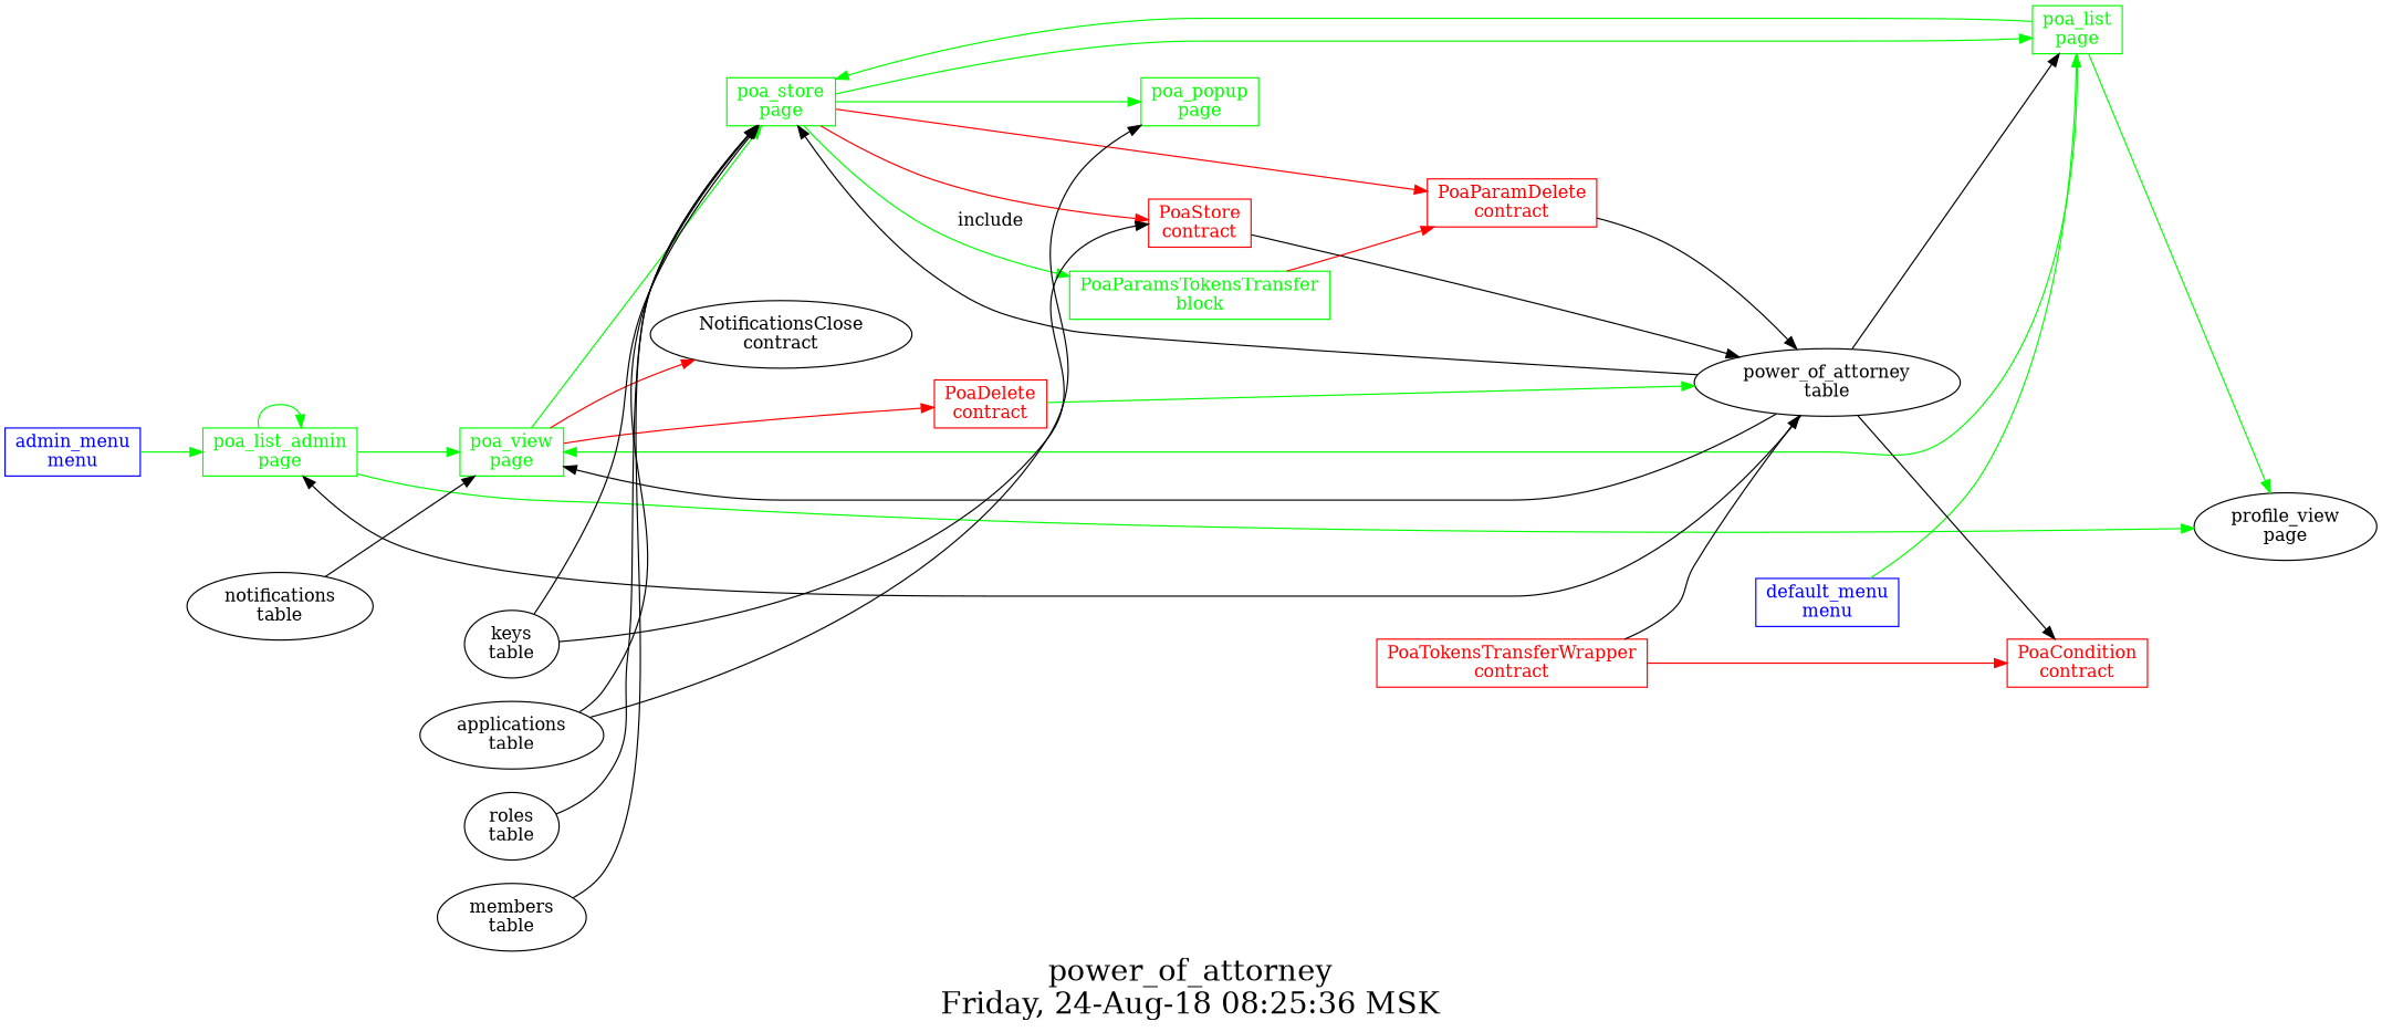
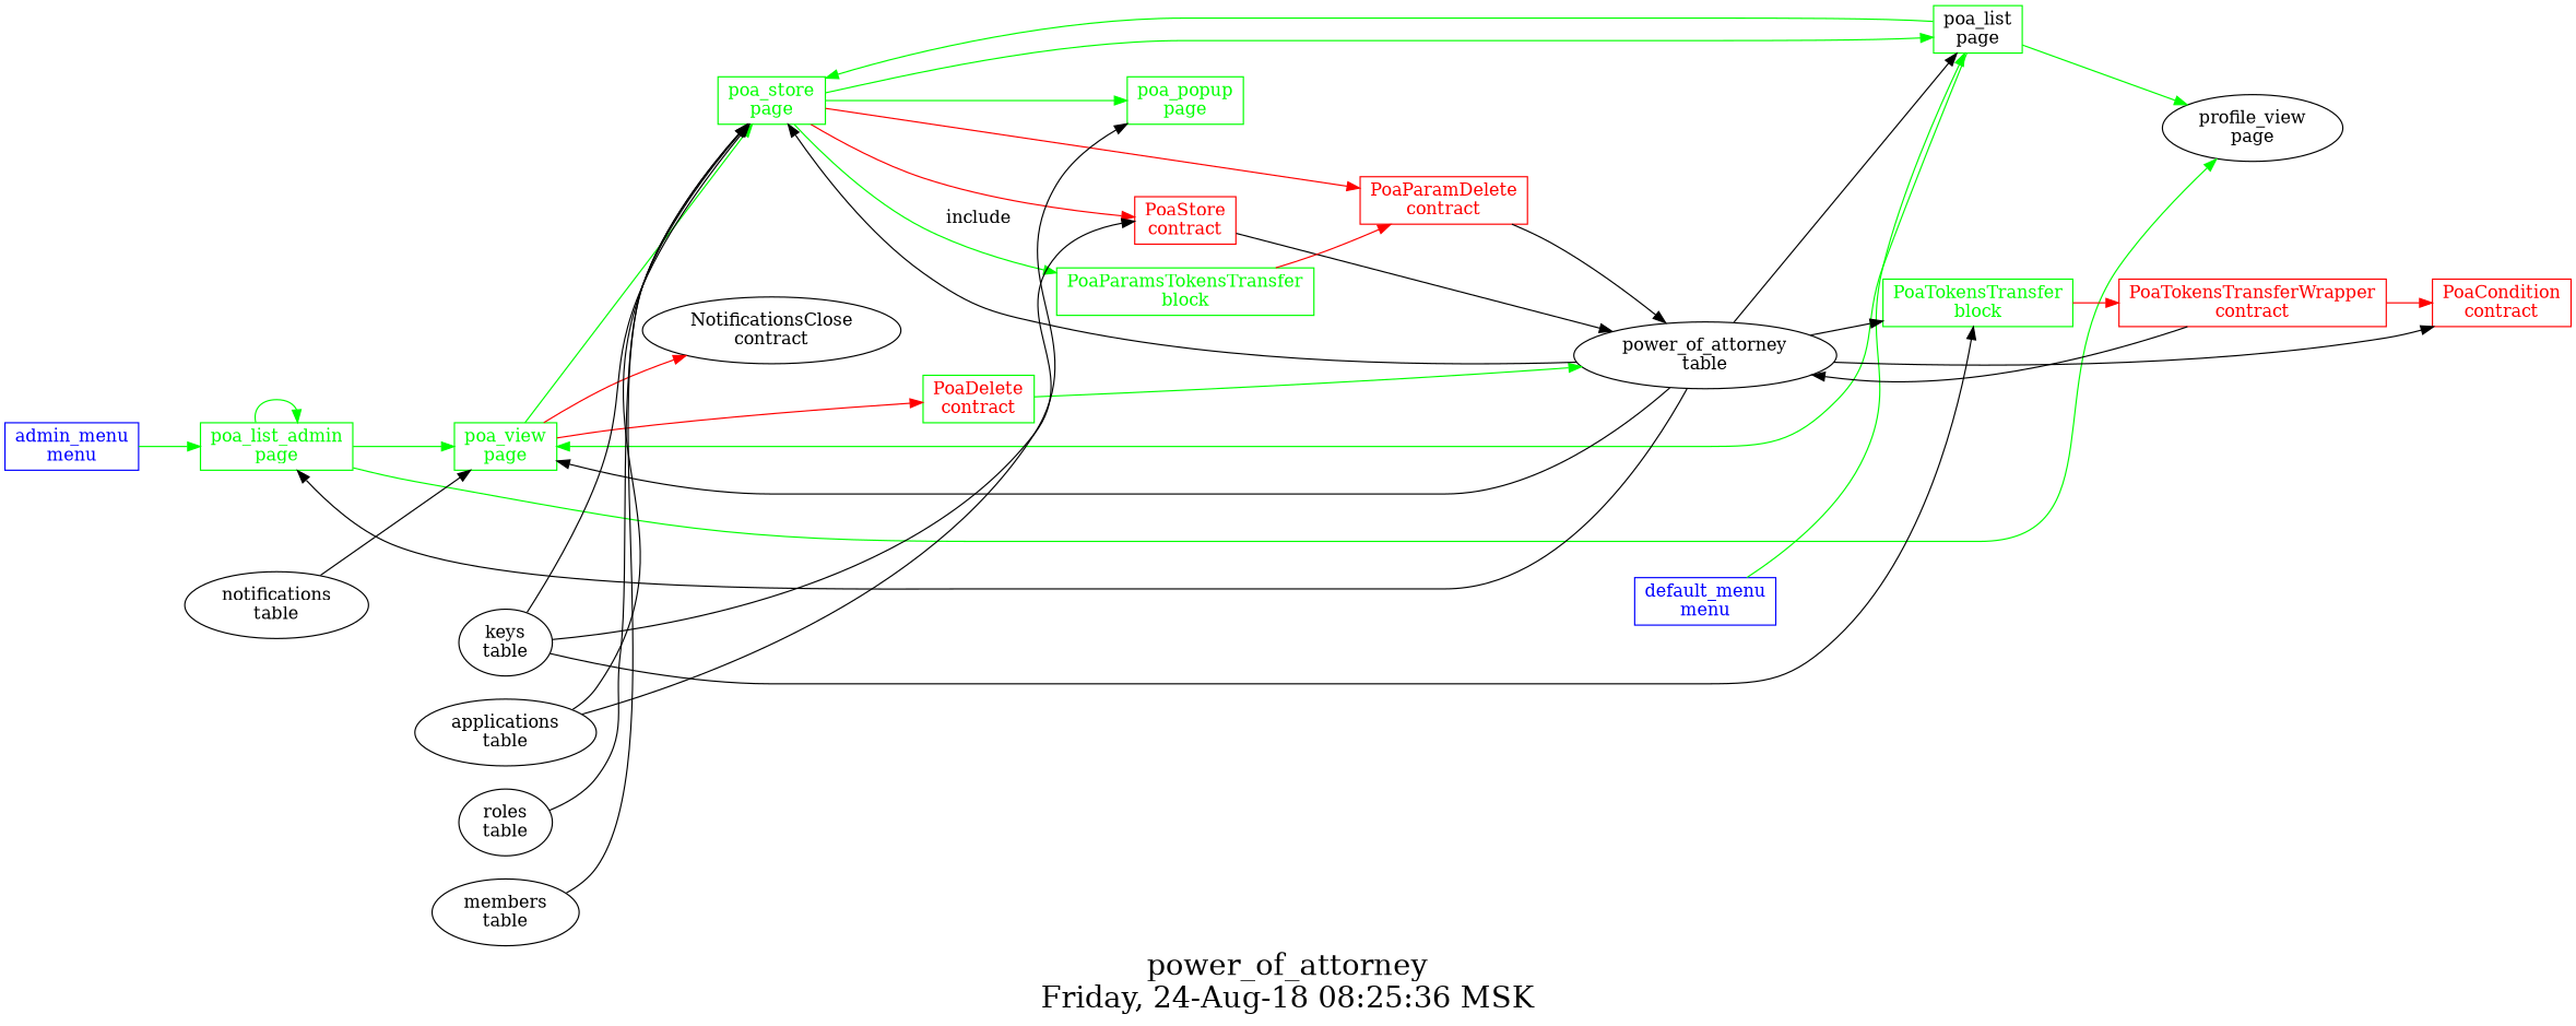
  digraph {
    fontsize=24
    label="power_of_attorney\nFriday, 24-Aug-18 08:25:36 MSK"
    nojustify=true
    ordering=out
    rankdir=LR
    node [shape=record]
    "admin_menu\nmenu" [color=blue fontcolor=blue group=menus]
    "poa_list_admin\npage" [color=green fontcolor=green group=pages]
    "poa_view\npage" [color=green fontcolor=green group=pages]
    "profile_view\npage" [shape=""]
    "poa_store\npage" [color=green fontcolor=green group=pages]
    "NotificationsClose\ncontract" [shape=""]
-   "PoaDelete\ncontract" [color=red fontcolor=red group=contracts]
+   "PoaDelete\ncontract" [color=green fontcolor=red group=contracts]
    "default_menu\nmenu" [color=blue fontcolor=blue group=menus]
-   "poa_list\npage" [color=green fontcolor=green group=pages]
+   "poa_list\npage" [color=green fontcolor=black group=pages]
    "poa_popup\npage" [color=green fontcolor=green group=pages]
    "PoaParamDelete\ncontract" [color=red fontcolor=red group=contracts]
    "PoaStore\ncontract" [color=red fontcolor=red group=contracts]
    "PoaParamsTokensTransfer\nblock" [color=green fontcolor=green group=blocks]
    "power_of_attorney\ntable" [group=tables shape=""]
+   "PoaTokensTransfer\nblock" [color=green fontcolor=green group=blocks]
    "PoaCondition\ncontract" [color=red fontcolor=red group=contracts]
    "PoaTokensTransferWrapper\ncontract" [color=red fontcolor=red group=contracts]
    "applications\ntable" [shape=""]
    "roles\ntable" [shape=""]
    "keys\ntable" [shape=""]
    "members\ntable" [shape=""]
    "notifications\ntable" [shape=""]
    "admin_menu\nmenu" -> "poa_list_admin\npage" [color=green]
    "poa_list_admin\npage" -> "poa_list_admin\npage" [color=green]
    "poa_list_admin\npage" -> "poa_view\npage" [color=green]
    "poa_list_admin\npage" -> "profile_view\npage" [color=green]
    "poa_view\npage" -> "poa_store\npage" [color=green]
    "poa_view\npage" -> "NotificationsClose\ncontract" [color=red]
    "poa_view\npage" -> "PoaDelete\ncontract" [color=red]
    "poa_store\npage" -> "poa_list\npage" [color=green]
    "poa_store\npage" -> "poa_popup\npage" [color=green]
    "poa_store\npage" -> "PoaParamDelete\ncontract" [color=red]
    "poa_store\npage" -> "PoaStore\ncontract" [color=red]
    "poa_store\npage" -> "PoaParamsTokensTransfer\nblock" [color=green label=include]
    "PoaDelete\ncontract" -> "power_of_attorney\ntable" [color=green]
    "default_menu\nmenu" -> "poa_list\npage" [color=green]
    "poa_list\npage" -> "poa_view\npage" [color=green]
    "poa_list\npage" -> "profile_view\npage" [color=green]
    "poa_list\npage" -> "poa_store\npage" [color=green]
    "PoaParamDelete\ncontract" -> "power_of_attorney\ntable"
    "PoaStore\ncontract" -> "power_of_attorney\ntable"
    "PoaParamsTokensTransfer\nblock" -> "PoaParamDelete\ncontract" [color=red]
    "power_of_attorney\ntable" -> "poa_list_admin\npage"
    "power_of_attorney\ntable" -> "poa_view\npage"
    "power_of_attorney\ntable" -> "poa_store\npage"
    "power_of_attorney\ntable" -> "poa_list\npage"
+   "power_of_attorney\ntable" -> "PoaTokensTransfer\nblock"
    "power_of_attorney\ntable" -> "PoaCondition\ncontract"
+   "PoaTokensTransfer\nblock" -> "PoaTokensTransferWrapper\ncontract" [color=red]
    "PoaTokensTransferWrapper\ncontract" -> "power_of_attorney\ntable"
    "PoaTokensTransferWrapper\ncontract" -> "PoaCondition\ncontract" [color=red]
    "applications\ntable" -> "poa_store\npage"
    "applications\ntable" -> "poa_popup\npage"
    "roles\ntable" -> "poa_store\npage"
    "keys\ntable" -> "poa_store\npage"
    "keys\ntable" -> "PoaStore\ncontract"
+   "keys\ntable" -> "PoaTokensTransfer\nblock"
    "members\ntable" -> "poa_store\npage"
    "notifications\ntable" -> "poa_view\npage"
  }
